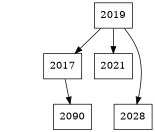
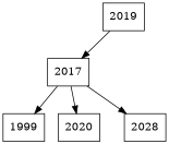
  digraph {
    concentrate=true
    rankdir=UD
    node [shape=box]
    n1 [label=2019]
    n2 [label=2017]
-   n3 [label=2021]
+   n4 [label=1999]
    n5 [label=2028]
-   n6 [label=2090]
+   n6 [label=2020]
    n1 -> n2
-   n1 -> n3
-   n1 -> n5
+   n2 -> n4
+   n2 -> n5
    n2 -> n6
  }
